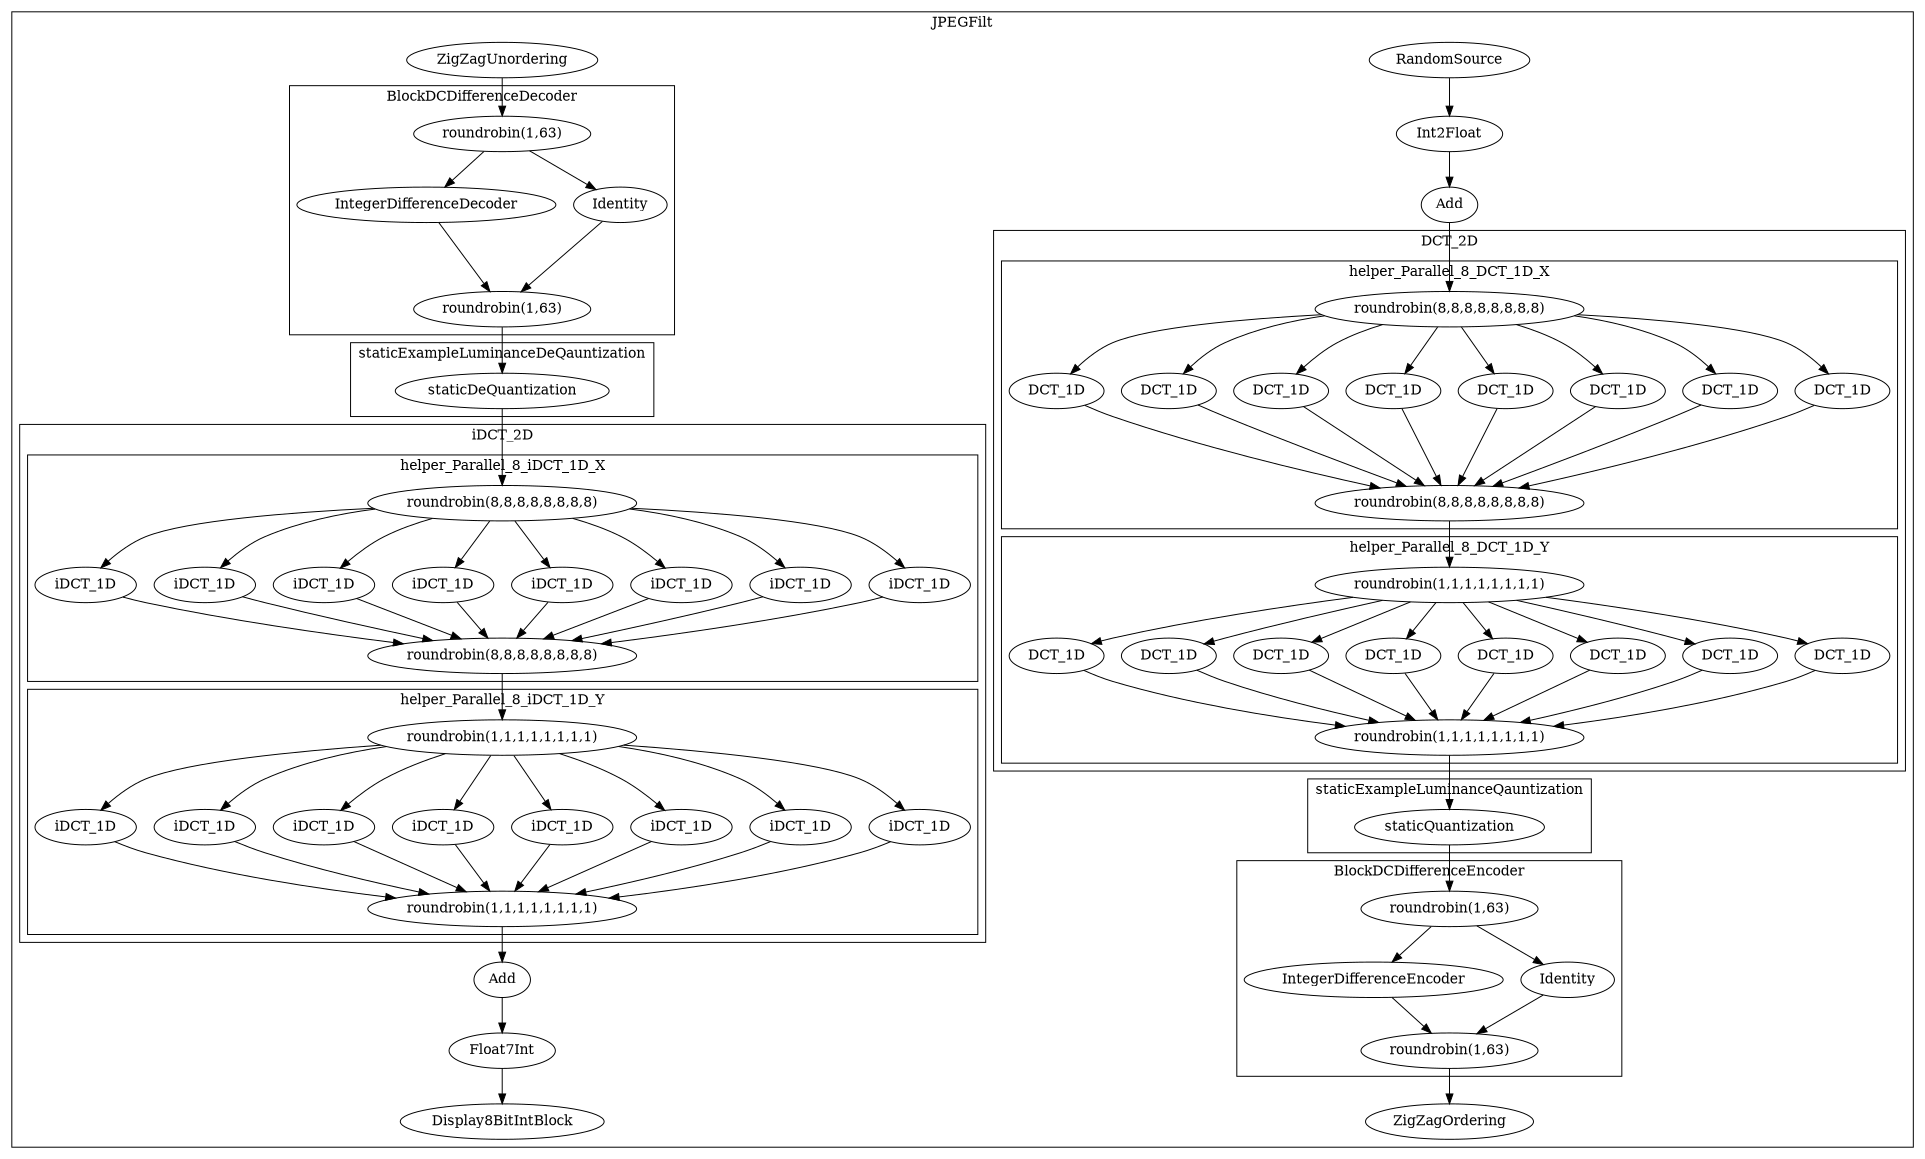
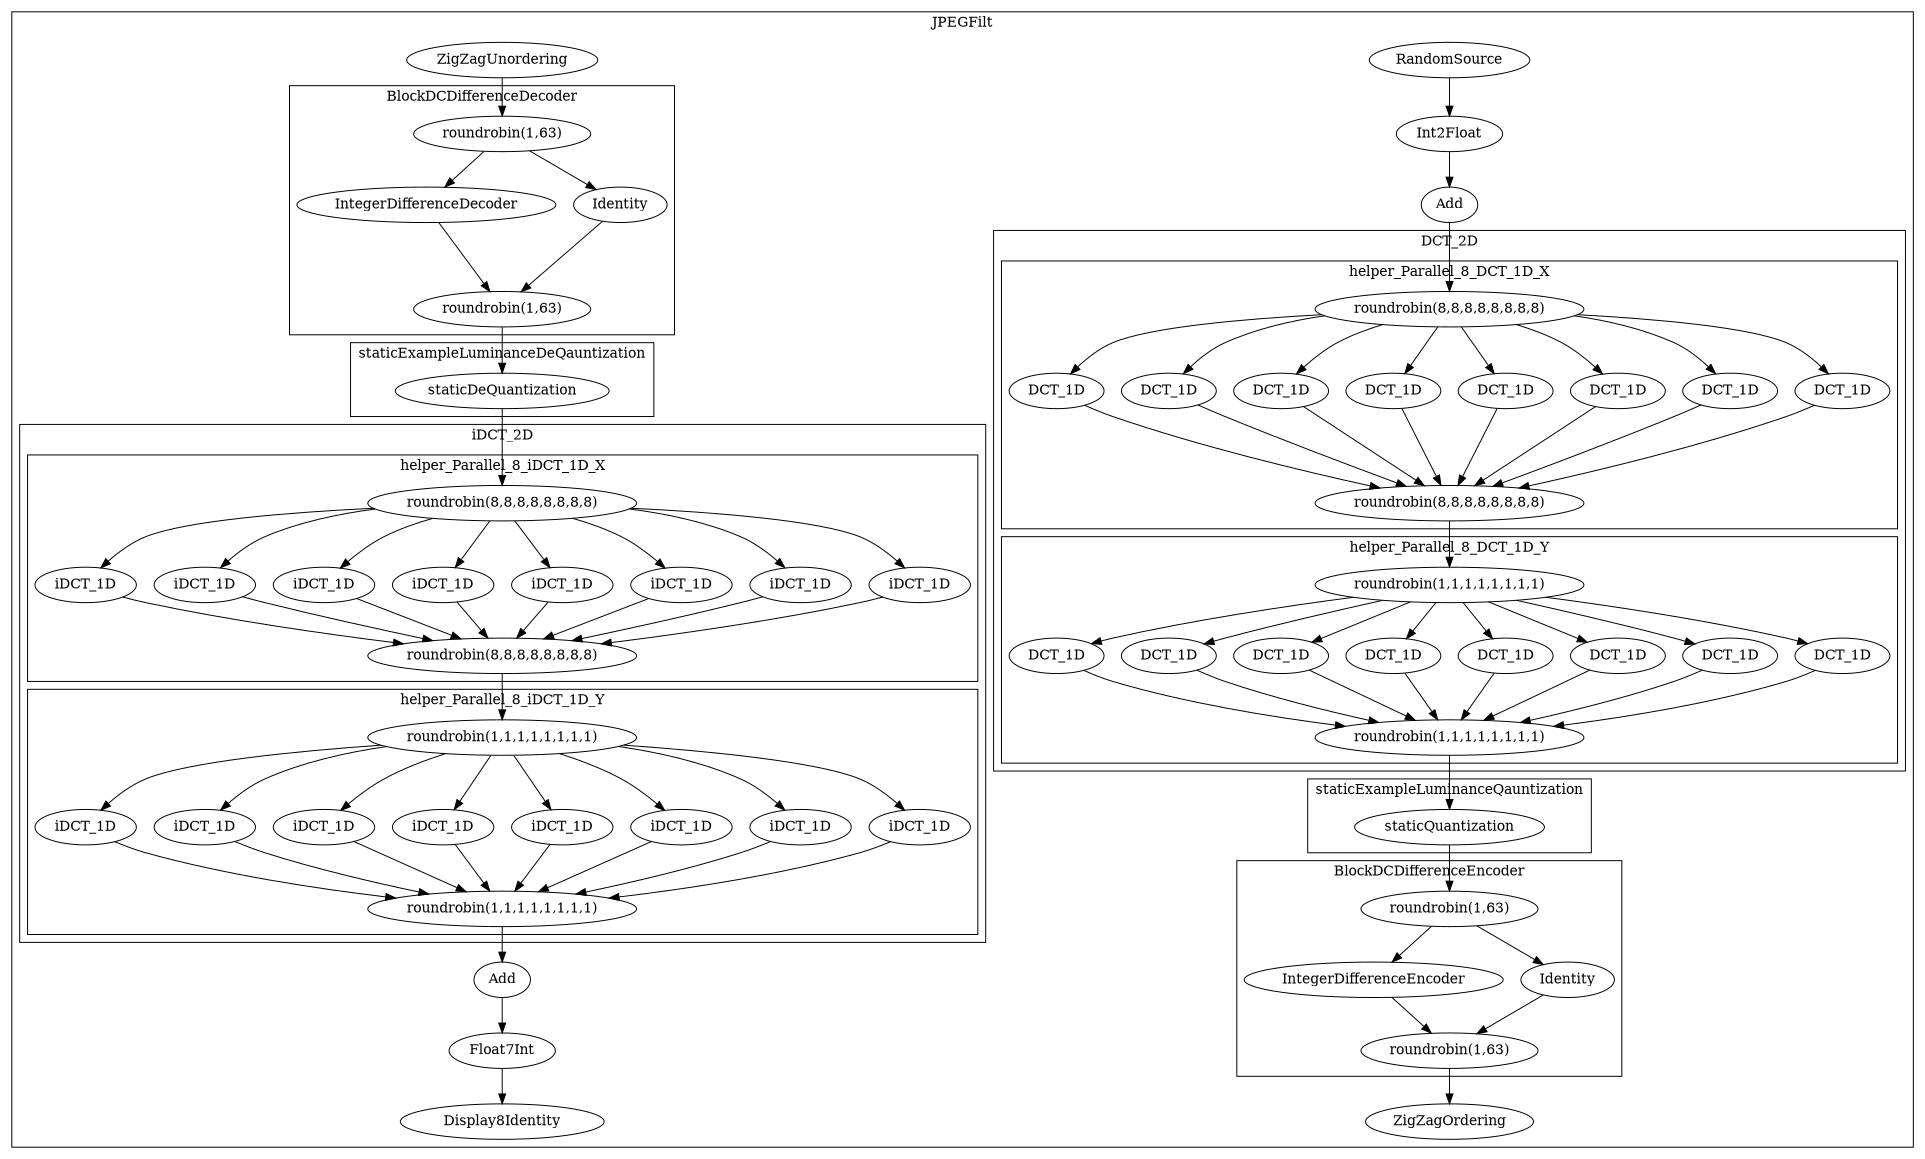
  digraph {
    n1 [label="roundrobin(8,8,8,8,8,8,8,8)"]
    n2 [label=DCT_1D]
    n3 [label=DCT_1D]
    n4 [label=DCT_1D]
    n5 [label=DCT_1D]
    n6 [label=DCT_1D]
    n7 [label=DCT_1D]
    n8 [label=DCT_1D]
    n9 [label=DCT_1D]
    n10 [label="roundrobin(8,8,8,8,8,8,8,8)"]
    n11 [label="roundrobin(1,1,1,1,1,1,1,1)"]
    n12 [label=DCT_1D]
    n13 [label=DCT_1D]
    n14 [label=DCT_1D]
    n15 [label=DCT_1D]
    n16 [label=DCT_1D]
    n17 [label=DCT_1D]
    n18 [label=DCT_1D]
    n19 [label=DCT_1D]
    n20 [label="roundrobin(1,1,1,1,1,1,1,1)"]
    n21 [label=staticQuantization]
    n22 [label="roundrobin(1,63)"]
    n23 [label=IntegerDifferenceEncoder]
    n24 [label=Identity]
    n25 [label="roundrobin(1,63)"]
    n26 [label="roundrobin(1,63)"]
    n27 [label=IntegerDifferenceDecoder]
    n28 [label=Identity]
    n29 [label="roundrobin(1,63)"]
    n30 [label=staticDeQuantization]
    n31 [label="roundrobin(8,8,8,8,8,8,8,8)"]
    n32 [label=iDCT_1D]
    n33 [label=iDCT_1D]
    n34 [label=iDCT_1D]
    n35 [label=iDCT_1D]
    n36 [label=iDCT_1D]
    n37 [label=iDCT_1D]
    n38 [label=iDCT_1D]
    n39 [label=iDCT_1D]
    n40 [label="roundrobin(8,8,8,8,8,8,8,8)"]
    n41 [label="roundrobin(1,1,1,1,1,1,1,1)"]
    n42 [label=iDCT_1D]
    n43 [label=iDCT_1D]
    n44 [label=iDCT_1D]
    n45 [label=iDCT_1D]
    n46 [label=iDCT_1D]
    n47 [label=iDCT_1D]
    n48 [label=iDCT_1D]
    n49 [label=iDCT_1D]
    n50 [label="roundrobin(1,1,1,1,1,1,1,1)"]
    n51 [label=RandomSource]
    n52 [label=Int2Float]
    n53 [label=Add]
    n54 [label=ZigZagOrdering]
    n55 [label=ZigZagUnordering]
    n56 [label=Add]
    n57 [label=Float7Int]
-   n58 [label=Display8BitIntBlock]
+   n58 [label=Display8Identity]
    subgraph cluster_1 {
      label=JPEGFilt
      n51
      n52
      n53
      n54
      n55
      n56
      n57
      n58
      subgraph cluster_2 {
        label=DCT_2D
        subgraph cluster_3 {
          label=helper_Parallel_8_DCT_1D_X
          n1
          n2
          n3
          n4
          n5
          n6
          n7
          n8
          n9
          n10
        }
        subgraph cluster_4 {
          label=helper_Parallel_8_DCT_1D_Y
          n11
          n12
          n13
          n14
          n15
          n16
          n17
          n18
          n19
          n20
        }
      }
      subgraph cluster_5 {
        label=staticExampleLuminanceQauntization
        n21
      }
      subgraph cluster_6 {
        label=BlockDCDifferenceEncoder
        n22
        n23
        n24
        n25
      }
      subgraph cluster_7 {
        label=BlockDCDifferenceDecoder
        n26
        n27
        n28
        n29
      }
      subgraph cluster_8 {
        label=staticExampleLuminanceDeQauntization
        n30
      }
      subgraph cluster_9 {
        label=iDCT_2D
        subgraph cluster_10 {
          label=helper_Parallel_8_iDCT_1D_X
          n31
          n32
          n33
          n34
          n35
          n36
          n37
          n38
          n39
          n40
        }
        subgraph cluster_11 {
          label=helper_Parallel_8_iDCT_1D_Y
          n41
          n42
          n43
          n44
          n45
          n46
          n47
          n48
          n49
          n50
        }
      }
    }
    n1 -> n2
    n1 -> n3
    n1 -> n4
    n1 -> n5
    n1 -> n6
    n1 -> n7
    n1 -> n8
    n1 -> n9
    n2 -> n10
    n3 -> n10
    n4 -> n10
    n5 -> n10
    n6 -> n10
    n7 -> n10
    n8 -> n10
    n9 -> n10
    n10 -> n11
    n11 -> n12
    n11 -> n13
    n11 -> n14
    n11 -> n15
    n11 -> n16
    n11 -> n17
    n11 -> n18
    n11 -> n19
    n12 -> n20
    n13 -> n20
    n14 -> n20
    n15 -> n20
    n16 -> n20
    n17 -> n20
    n18 -> n20
    n19 -> n20
    n20 -> n21
    n21 -> n22
    n22 -> n23
    n22 -> n24
    n23 -> n25
    n24 -> n25
    n25 -> n54
    n26 -> n27
    n26 -> n28
    n27 -> n29
    n28 -> n29
    n29 -> n30
    n30 -> n31
    n31 -> n32
    n31 -> n33
    n31 -> n34
    n31 -> n35
    n31 -> n36
    n31 -> n37
    n31 -> n38
    n31 -> n39
    n32 -> n40
    n33 -> n40
    n34 -> n40
    n35 -> n40
    n36 -> n40
    n37 -> n40
    n38 -> n40
    n39 -> n40
    n40 -> n41
    n41 -> n42
    n41 -> n43
    n41 -> n44
    n41 -> n45
    n41 -> n46
    n41 -> n47
    n41 -> n48
    n41 -> n49
    n42 -> n50
    n43 -> n50
    n44 -> n50
    n45 -> n50
    n46 -> n50
    n47 -> n50
    n48 -> n50
    n49 -> n50
    n50 -> n56
    n51 -> n52
    n52 -> n53
    n53 -> n1
    n55 -> n26
    n56 -> n57
    n57 -> n58
  }
